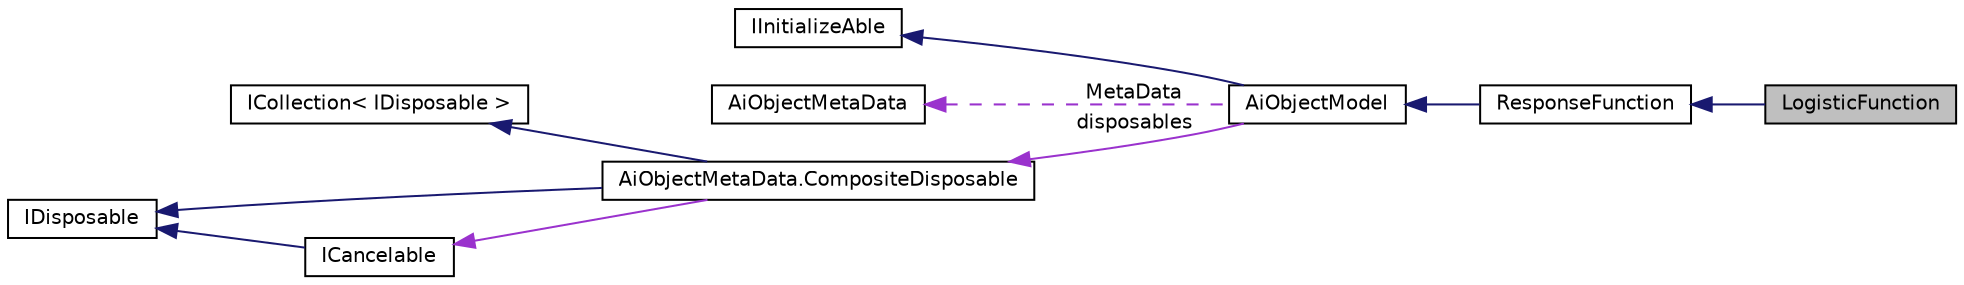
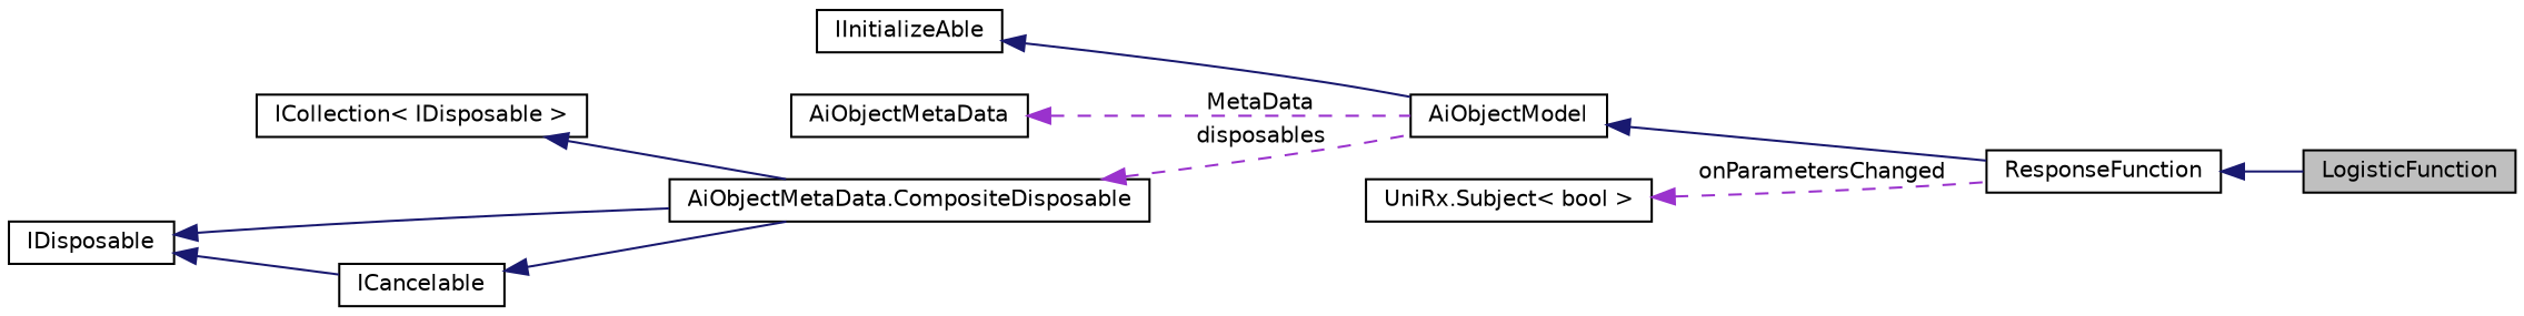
  digraph {
    rankdir=LR
    node [color=black fillcolor=white fontname=Helvetica fontsize=10 shape=record style=filled]
    edge [color=midnightblue dir=back fontname=Helvetica fontsize=10 labelfontname=Helvetica labelfontsize=10 style=solid]
    n1 [fillcolor=grey75 fontcolor=black height=0.2 label=LogisticFunction width=0.4]
    n2 [height=0.2 label=ResponseFunction width=0.4]
    n3 [height=0.2 label=AiObjectModel width=0.4]
    n4 [height=0.2 label=IInitializeAble width=0.4]
    n5 [height=0.2 label=AiObjectMetaData width=0.4]
    n6 [height=0.2 label="AiObjectMetaData.CompositeDisposable" width=0.4]
    n7 [height=0.2 label="ICollection\< IDisposable \>" width=0.4]
    n8 [height=0.2 label=IDisposable width=0.4]
    n9 [height=0.2 label=ICancelable width=0.4]
+   n10 [height=0.2 label="UniRx.Subject\< bool \>" width=0.4]
    n2 -> n1
    n3 -> n2
    n4 -> n3
    n5 -> n3 [color=darkorchid3 label=" MetaData" style=dashed]
-   n6 -> n3 [color=darkorchid3 label=" disposables"]
+   n6 -> n3 [color=darkorchid3 label=" disposables" style=dashed]
    n7 -> n6
    n8 -> n6
    n8 -> n9
-   n9 -> n6 [color=darkorchid3]
+   n9 -> n6
+   n10 -> n2 [color=darkorchid3 label=" onParametersChanged" style=dashed]
  }
